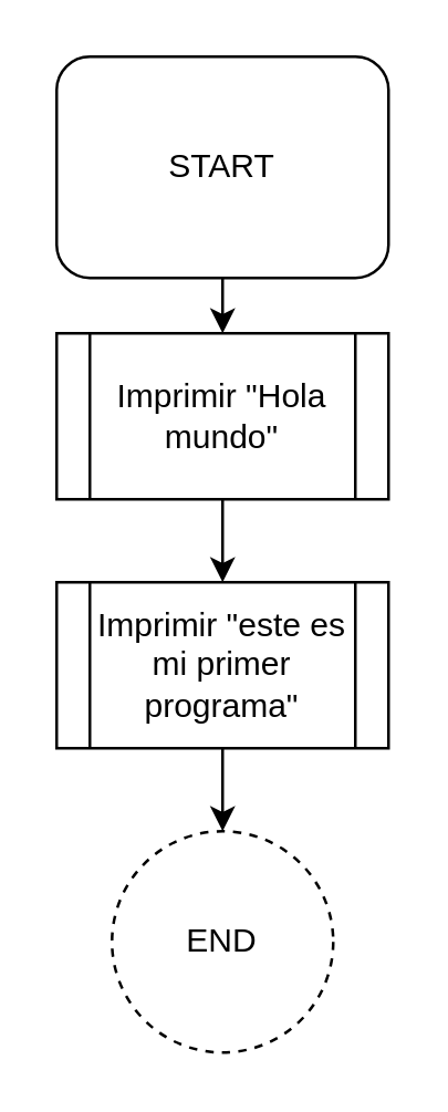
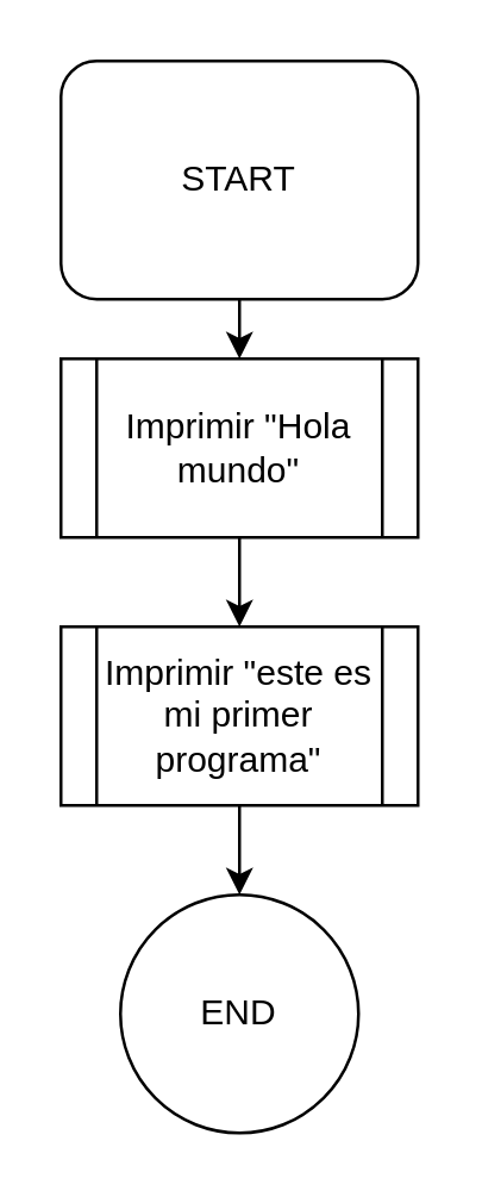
  <mxCell id="0" />
  <mxCell id="1" parent="0" />
  <mxCell id="2" style="edgeStyle=none;html=1;" edge="1" parent="1" source="3" target="5"><mxGeometry relative="1" as="geometry" /></mxCell>
  <mxCell id="3" value="START" style="whiteSpace=wrap;html=1;rounded=1;" vertex="1" parent="1"><mxGeometry x="20" y="20" width="120" height="80" as="geometry" /></mxCell>
  <mxCell id="4" style="edgeStyle=none;html=1;" edge="1" parent="1" source="5" target="7"><mxGeometry relative="1" as="geometry" /></mxCell>
  <mxCell id="5" value="Imprimir &quot;Hola mundo&quot;" style="shape=process;whiteSpace=wrap;html=1;backgroundOutline=1;" vertex="1" parent="1"><mxGeometry x="20" y="120" width="120" height="60" as="geometry" /></mxCell>
  <mxCell id="6" style="edgeStyle=none;html=1;" edge="1" parent="1" source="7" target="8"><mxGeometry relative="1" as="geometry" /></mxCell>
  <mxCell id="7" value="Imprimir &quot;este es mi primer programa&quot;" style="shape=process;whiteSpace=wrap;html=1;backgroundOutline=1;" vertex="1" parent="1"><mxGeometry x="20" y="210" width="120" height="60" as="geometry" /></mxCell>
- <mxCell id="8" value="END" style="ellipse;whiteSpace=wrap;html=1;aspect=fixed;dashed=1;" vertex="1" parent="1"><mxGeometry x="40" y="300" width="80" height="80" as="geometry" /></mxCell>
+ <mxCell id="8" value="END" style="ellipse;whiteSpace=wrap;html=1;aspect=fixed;" vertex="1" parent="1"><mxGeometry x="40" y="300" width="80" height="80" as="geometry" /></mxCell>
